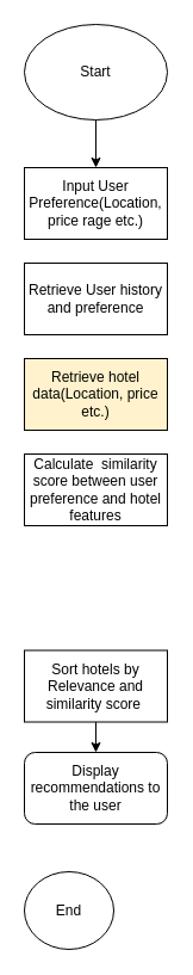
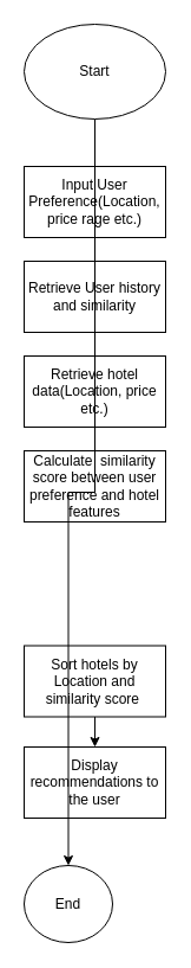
  <mxCell id="0" />
  <mxCell id="1" parent="0" />
  <mxCell id="2" value="Input User Preference(Location, price rage etc.)" style="rounded=0;whiteSpace=wrap;html=1;" vertex="1" parent="1"><mxGeometry x="20" y="140" width="120" height="60" as="geometry" /></mxCell>
- <mxCell id="3" value="Retrieve User history and preference" style="rounded=0;whiteSpace=wrap;html=1;" vertex="1" parent="1"><mxGeometry x="20" y="220" width="120" height="60" as="geometry" /></mxCell>
- <mxCell id="4" value="Retrieve hotel data(Location, price etc.)" style="rounded=0;whiteSpace=wrap;html=1;fillColor=#fff2cc;" vertex="1" parent="1"><mxGeometry x="20" y="300" width="120" height="60" as="geometry" /></mxCell>
+ <mxCell id="3" value="Retrieve User history and similarity" style="rounded=0;whiteSpace=wrap;html=1;" vertex="1" parent="1"><mxGeometry x="20" y="220" width="120" height="60" as="geometry" /></mxCell>
+ <mxCell id="4" value="Retrieve hotel data(Location, price etc.)" style="rounded=0;whiteSpace=wrap;html=1;" vertex="1" parent="1"><mxGeometry x="20" y="300" width="120" height="60" as="geometry" /></mxCell>
  <mxCell id="5" value="Calculate &amp;nbsp;similarity score between user preference and hotel features" style="rounded=0;whiteSpace=wrap;html=1;" vertex="1" parent="1"><mxGeometry x="20" y="380" width="120" height="60" as="geometry" /></mxCell>
  <mxCell id="6" value="" style="edgeStyle=orthogonalEdgeStyle;rounded=0;orthogonalLoop=1;jettySize=auto;html=1;" edge="1" parent="1" source="7" target="8"><mxGeometry relative="1" as="geometry" /></mxCell>
- <mxCell id="7" value="Sort hotels by Relevance and similarity score&amp;nbsp;" style="rounded=0;whiteSpace=wrap;html=1;" vertex="1" parent="1"><mxGeometry x="20" y="544.5" width="120" height="60" as="geometry" /></mxCell>
- <mxCell id="8" value="Display recommendations to the user" style="whiteSpace=wrap;html=1;rounded=1;" vertex="1" parent="1"><mxGeometry x="20" y="630" width="120" height="60" as="geometry" /></mxCell>
+ <mxCell id="7" value="Sort hotels by Location and similarity score&amp;nbsp;" style="rounded=0;whiteSpace=wrap;html=1;" vertex="1" parent="1"><mxGeometry x="20" y="544.5" width="120" height="60" as="geometry" /></mxCell>
+ <mxCell id="8" value="Display recommendations to the user" style="rounded=0;whiteSpace=wrap;html=1;" vertex="1" parent="1"><mxGeometry x="20" y="630" width="120" height="60" as="geometry" /></mxCell>
  <mxCell id="9" value="End" style="ellipse;whiteSpace=wrap;html=1;" vertex="1" parent="1"><mxGeometry x="20" y="730" width="75" height="65" as="geometry" /></mxCell>
- <mxCell id="10" style="edgeStyle=orthogonalEdgeStyle;rounded=0;orthogonalLoop=1;jettySize=auto;html=1;exitX=0.5;exitY=1;exitDx=0;exitDy=0;" edge="1" parent="1" source="11" target="2"><mxGeometry relative="1" as="geometry" /></mxCell>
+ <mxCell id="10" style="edgeStyle=orthogonalEdgeStyle;rounded=0;orthogonalLoop=1;jettySize=auto;html=1;exitX=0.5;exitY=1;exitDx=0;exitDy=0;" edge="1" parent="1" source="11" target="9"><mxGeometry relative="1" as="geometry" /></mxCell>
  <mxCell id="11" value="Start" style="ellipse;whiteSpace=wrap;html=1;" vertex="1" parent="1"><mxGeometry x="20" width="120" height="80" as="geometry" y="20" /></mxCell>
